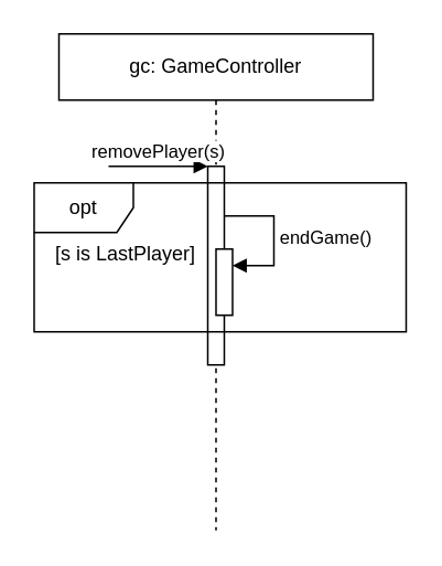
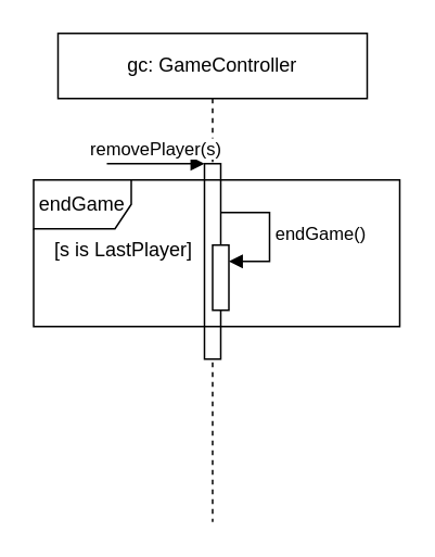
  <mxCell id="0" />
  <mxCell id="1" parent="0" />
  <mxCell id="2" value="gc: GameController" style="shape=umlLifeline;perimeter=lifelinePerimeter;whiteSpace=wrap;html=1;container=0;dropTarget=0;collapsible=0;recursiveResize=0;outlineConnect=0;portConstraint=eastwest;newEdgeStyle={&quot;edgeStyle&quot;:&quot;elbowEdgeStyle&quot;,&quot;elbow&quot;:&quot;vertical&quot;,&quot;curved&quot;:0,&quot;rounded&quot;:0};size=40;" parent="1" vertex="1"><mxGeometry x="35" y="20" width="190" height="300" as="geometry" /></mxCell>
  <mxCell id="3" value="" style="html=1;points=[];perimeter=orthogonalPerimeter;outlineConnect=0;targetShapes=umlLifeline;portConstraint=eastwest;newEdgeStyle={&quot;edgeStyle&quot;:&quot;elbowEdgeStyle&quot;,&quot;elbow&quot;:&quot;vertical&quot;,&quot;curved&quot;:0,&quot;rounded&quot;:0};" parent="2" vertex="1"><mxGeometry x="90" y="80" width="10" height="120" as="geometry" /></mxCell>
  <mxCell id="4" value="removePlayer(s)" style="html=1;verticalAlign=bottom;startArrow=none;endArrow=block;startSize=8;edgeStyle=elbowEdgeStyle;elbow=vertical;curved=0;rounded=0;startFill=0;" parent="2" target="3" edge="1"><mxGeometry relative="1" as="geometry"><mxPoint x="30" y="80" as="sourcePoint" /></mxGeometry></mxCell>
  <mxCell id="5" value="" style="html=1;points=[[0,0,0,0,5],[0,1,0,0,-5],[1,0,0,0,5],[1,1,0,0,-5]];perimeter=orthogonalPerimeter;outlineConnect=0;targetShapes=umlLifeline;portConstraint=eastwest;newEdgeStyle={&quot;curved&quot;:0,&quot;rounded&quot;:0};" vertex="1" parent="2"><mxGeometry x="95" y="130" width="10" height="40" as="geometry" /></mxCell>
  <mxCell id="6" value="endGame()" style="html=1;align=left;spacingLeft=2;endArrow=block;rounded=0;edgeStyle=orthogonalEdgeStyle;curved=0;rounded=0;" edge="1" target="5" parent="2"><mxGeometry relative="1" as="geometry"><mxPoint x="100" y="110" as="sourcePoint" /><Array as="points"><mxPoint x="130" y="140" /></Array></mxGeometry></mxCell>
- <mxCell id="7" value="opt" style="shape=umlFrame;whiteSpace=wrap;html=1;pointerEvents=0;" vertex="1" parent="2"><mxGeometry x="-15" y="90" width="225" height="90" as="geometry" /></mxCell>
+ <mxCell id="7" value="endGame" style="shape=umlFrame;whiteSpace=wrap;html=1;pointerEvents=0;" vertex="1" parent="2"><mxGeometry x="-15" y="90" width="225" height="90" as="geometry" /></mxCell>
  <mxCell id="8" value="[s is LastPlayer]" style="text;html=1;align=center;verticalAlign=middle;resizable=0;points=[];autosize=1;strokeColor=none;fillColor=none;" vertex="1" parent="2"><mxGeometry x="-15" y="118" width="110" height="30" as="geometry" /></mxCell>
